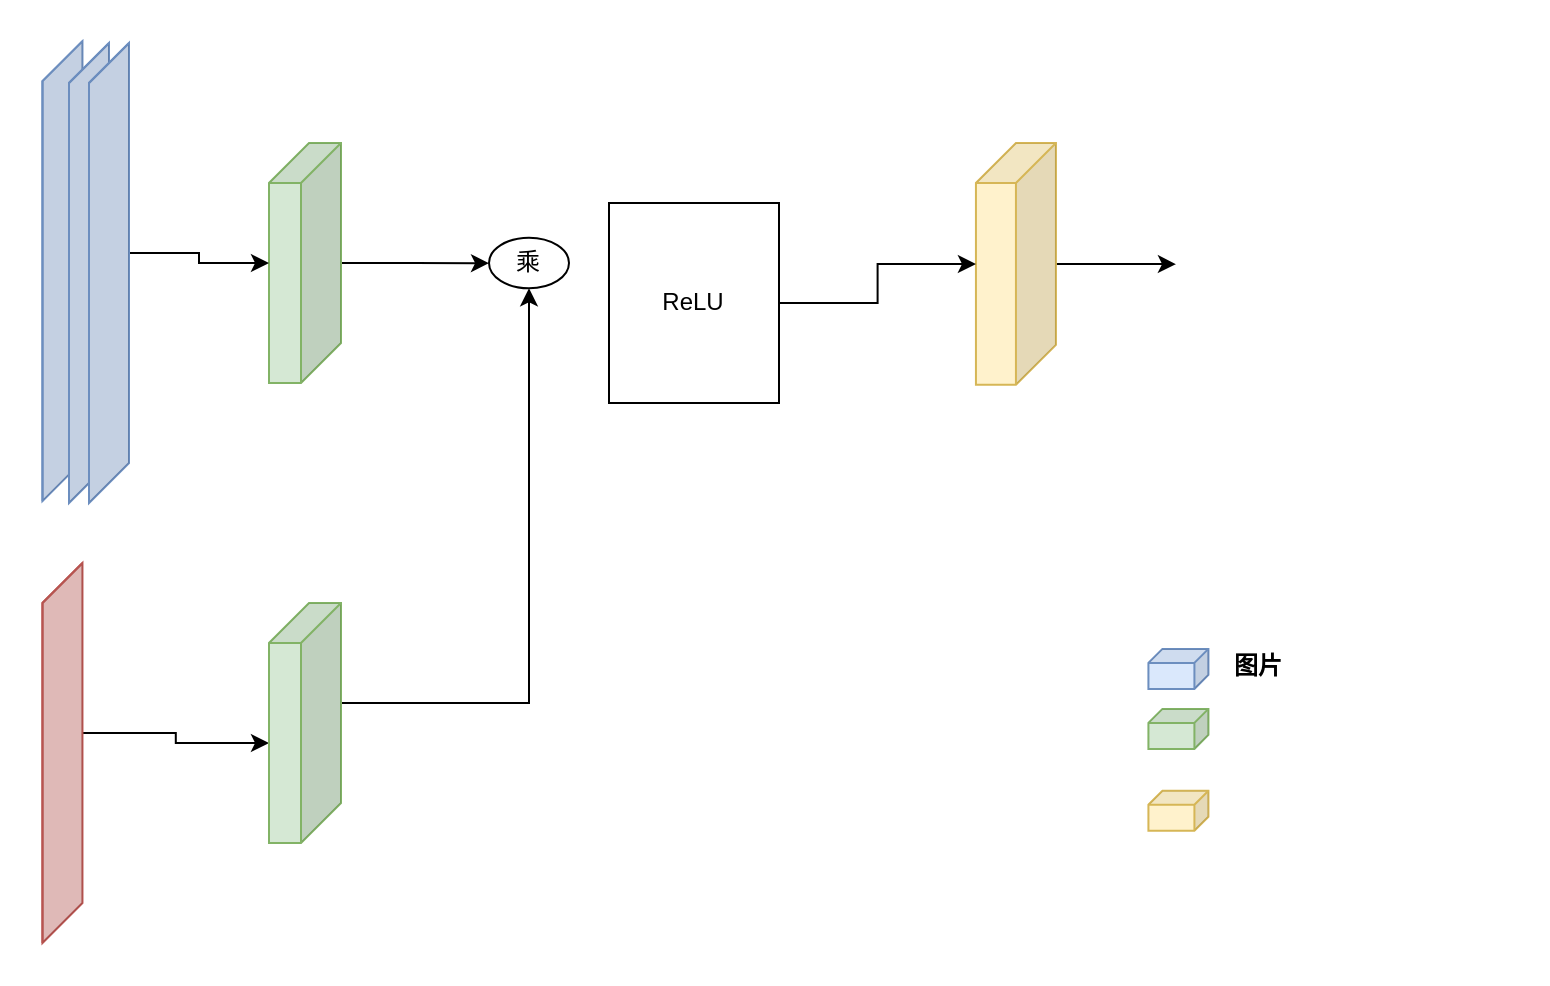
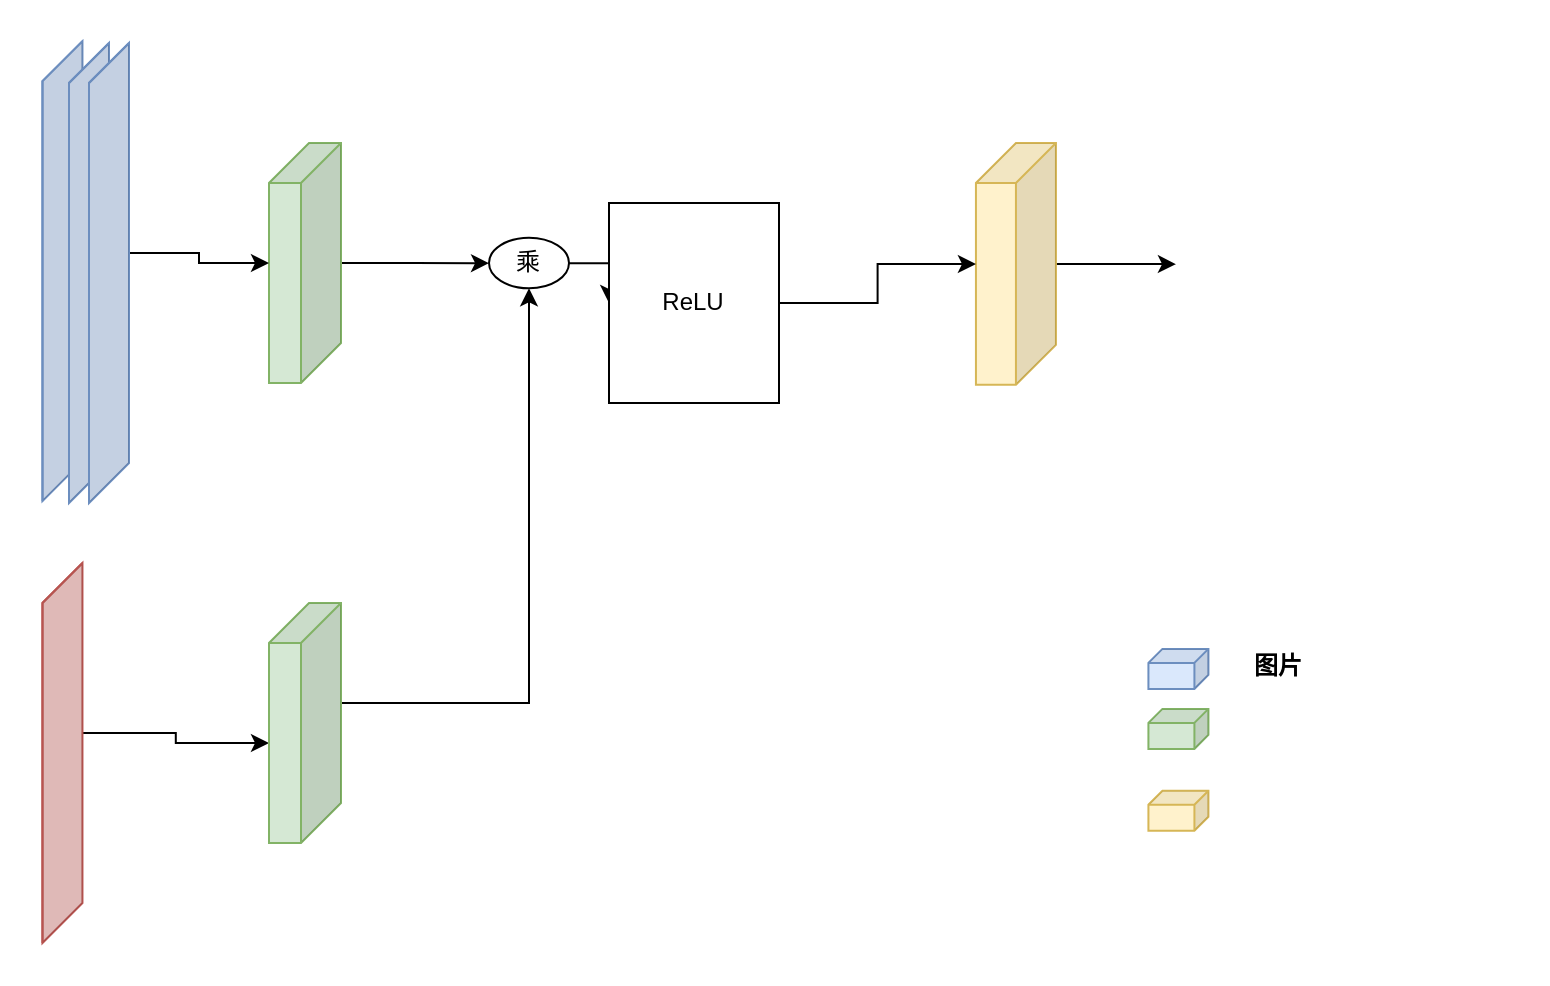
  <mxCell id="0" />
  <mxCell id="1" parent="0" />
  <mxCell id="2" value="" style="shape=cube;whiteSpace=wrap;html=1;boundedLbl=1;backgroundOutline=1;darkOpacity=0.05;darkOpacity2=0.1;size=20;direction=east;flipH=1;fillColor=#dae8fc;strokeColor=#6c8ebf;" parent="1" vertex="1"><mxGeometry x="20.73" y="20.08" width="20" height="230" as="geometry" /></mxCell>
  <mxCell id="3" value="" style="edgeStyle=orthogonalEdgeStyle;rounded=0;orthogonalLoop=1;jettySize=auto;html=1;" parent="1" source="4" target="19" edge="1"><mxGeometry relative="1" as="geometry" /></mxCell>
  <mxCell id="4" value="" style="shape=cube;whiteSpace=wrap;html=1;boundedLbl=1;backgroundOutline=1;darkOpacity=0.05;darkOpacity2=0.1;size=20;direction=east;flipH=1;fillColor=#d5e8d4;strokeColor=#82b366;" parent="1" vertex="1"><mxGeometry x="134" y="71" width="36" height="120" as="geometry" /></mxCell>
  <mxCell id="5" value="" style="shape=cube;whiteSpace=wrap;html=1;boundedLbl=1;backgroundOutline=1;darkOpacity=0.05;darkOpacity2=0.1;size=7;direction=east;flipH=1;fillColor=#dae8fc;strokeColor=#6c8ebf;" parent="1" vertex="1"><mxGeometry x="573.71" y="323.94" width="30" height="20" as="geometry" /></mxCell>
  <mxCell id="6" value="" style="shape=cube;whiteSpace=wrap;html=1;boundedLbl=1;backgroundOutline=1;darkOpacity=0.05;darkOpacity2=0.1;size=7;direction=east;flipH=1;fillColor=#d5e8d4;strokeColor=#82b366;" parent="1" vertex="1"><mxGeometry x="573.71" y="353.94" width="30" height="20" as="geometry" /></mxCell>
- <mxCell id="7" value="图片" style="text;html=1;strokeColor=none;fillColor=none;align=left;verticalAlign=middle;whiteSpace=wrap;rounded=0;fontStyle=1" parent="1" vertex="1"><mxGeometry x="614.71" y="321" width="138" height="23.88" as="geometry" /></mxCell>
+ <mxCell id="7" value="图片" style="text;html=1;strokeColor=none;fillColor=none;align=left;verticalAlign=middle;whiteSpace=wrap;rounded=0;fontStyle=1" parent="1" vertex="1"><mxGeometry x="624.71" y="321" width="138" height="23.88" as="geometry" /></mxCell>
  <mxCell id="8" value="" style="edgeStyle=orthogonalEdgeStyle;rounded=0;orthogonalLoop=1;jettySize=auto;html=1;" parent="1" source="9" edge="1"><mxGeometry relative="1" as="geometry"><mxPoint x="587.47" y="131.571" as="targetPoint" /></mxGeometry></mxCell>
  <mxCell id="9" value="" style="shape=cube;whiteSpace=wrap;html=1;boundedLbl=1;backgroundOutline=1;darkOpacity=0.05;darkOpacity2=0.1;size=20;direction=east;flipH=1;fillColor=#fff2cc;strokeColor=#d6b656;" parent="1" vertex="1"><mxGeometry x="487.47" y="71" width="40" height="120.92" as="geometry" /></mxCell>
  <mxCell id="10" value="" style="shape=cube;whiteSpace=wrap;html=1;boundedLbl=1;backgroundOutline=1;darkOpacity=0.05;darkOpacity2=0.1;size=7;direction=east;flipH=1;fillColor=#fff2cc;strokeColor=#d6b656;" parent="1" vertex="1"><mxGeometry x="573.71" y="394.88" width="30" height="20" as="geometry" /></mxCell>
  <mxCell id="11" value="" style="shape=cube;whiteSpace=wrap;html=1;boundedLbl=1;backgroundOutline=1;darkOpacity=0.05;darkOpacity2=0.1;size=20;direction=east;flipH=1;fillColor=#dae8fc;strokeColor=#6c8ebf;" parent="1" vertex="1"><mxGeometry x="34" y="21" width="20" height="230" as="geometry" /></mxCell>
  <mxCell id="12" style="edgeStyle=orthogonalEdgeStyle;rounded=0;orthogonalLoop=1;jettySize=auto;html=1;exitX=0;exitY=0;exitDx=0;exitDy=105.0;exitPerimeter=0;" parent="1" source="13" target="4" edge="1"><mxGeometry relative="1" as="geometry"><mxPoint x="114" y="126" as="targetPoint" /></mxGeometry></mxCell>
  <mxCell id="13" value="" style="shape=cube;whiteSpace=wrap;html=1;boundedLbl=1;backgroundOutline=1;darkOpacity=0.05;darkOpacity2=0.1;size=20;direction=east;flipH=1;fillColor=#dae8fc;strokeColor=#6c8ebf;" parent="1" vertex="1"><mxGeometry x="44" y="21" width="20" height="230" as="geometry" /></mxCell>
  <mxCell id="14" style="edgeStyle=orthogonalEdgeStyle;rounded=0;orthogonalLoop=1;jettySize=auto;html=1;exitX=0;exitY=0;exitDx=0;exitDy=85;exitPerimeter=0;entryX=0;entryY=0;entryDx=36;entryDy=70;entryPerimeter=0;" parent="1" source="15" target="17" edge="1"><mxGeometry relative="1" as="geometry" /></mxCell>
  <mxCell id="15" value="" style="shape=cube;whiteSpace=wrap;html=1;boundedLbl=1;backgroundOutline=1;darkOpacity=0.05;darkOpacity2=0.1;size=20;direction=east;flipH=1;fillColor=#f8cecc;strokeColor=#b85450;" parent="1" vertex="1"><mxGeometry x="20.73" y="281" width="20" height="190" as="geometry" /></mxCell>
  <mxCell id="16" style="edgeStyle=orthogonalEdgeStyle;rounded=0;orthogonalLoop=1;jettySize=auto;html=1;exitX=0;exitY=0;exitDx=0;exitDy=50.0;exitPerimeter=0;entryX=0.5;entryY=1;entryDx=0;entryDy=0;" parent="1" source="17" target="19" edge="1"><mxGeometry relative="1" as="geometry" /></mxCell>
  <mxCell id="17" value="" style="shape=cube;whiteSpace=wrap;html=1;boundedLbl=1;backgroundOutline=1;darkOpacity=0.05;darkOpacity2=0.1;size=20;direction=east;flipH=1;fillColor=#d5e8d4;strokeColor=#82b366;" parent="1" vertex="1"><mxGeometry x="134" y="301" width="36" height="120" as="geometry" /></mxCell>
+ <mxCell id="18" value="" style="edgeStyle=orthogonalEdgeStyle;rounded=0;orthogonalLoop=1;jettySize=auto;html=1;" parent="1" source="19" target="21" edge="1"><mxGeometry relative="1" as="geometry" /></mxCell>
  <mxCell id="19" value="乘" style="ellipse;whiteSpace=wrap;html=1;aspect=fixed;" parent="1" vertex="1"><mxGeometry x="244" y="118.35" width="40" height="25.31" as="geometry" /></mxCell>
  <mxCell id="20" value="" style="edgeStyle=orthogonalEdgeStyle;rounded=0;orthogonalLoop=1;jettySize=auto;html=1;" parent="1" source="21" target="9" edge="1"><mxGeometry relative="1" as="geometry" /></mxCell>
  <mxCell id="21" value="ReLU" style="rounded=0;whiteSpace=wrap;html=1;" parent="1" vertex="1"><mxGeometry x="304" y="101" width="85" height="100" as="geometry" /></mxCell>
